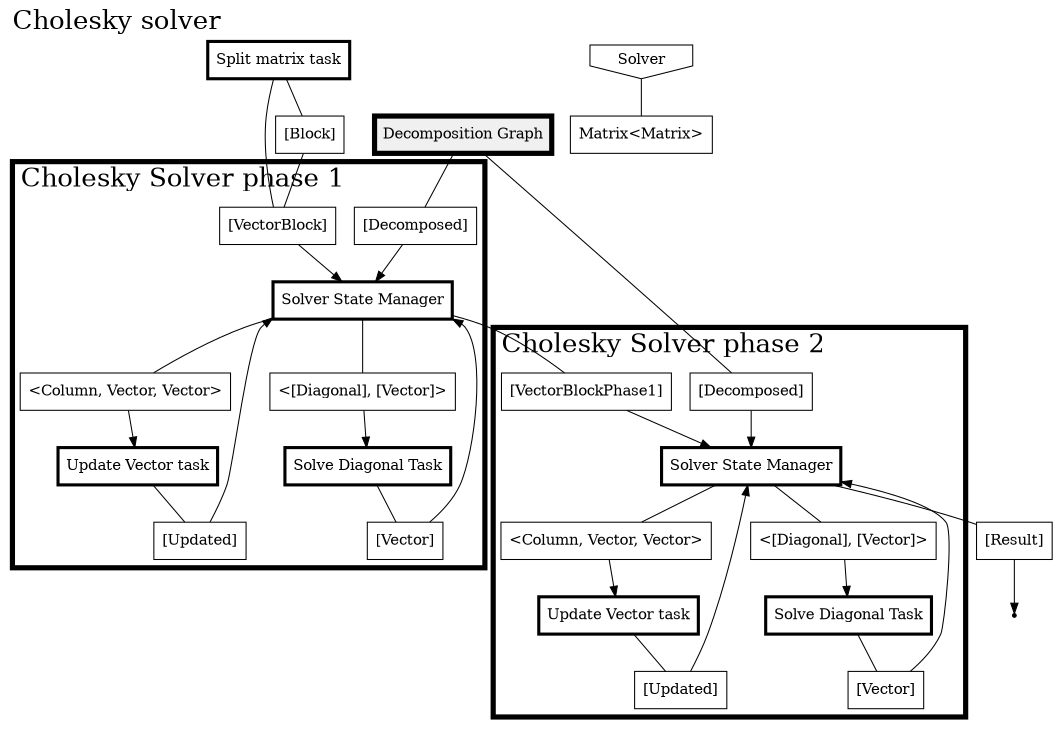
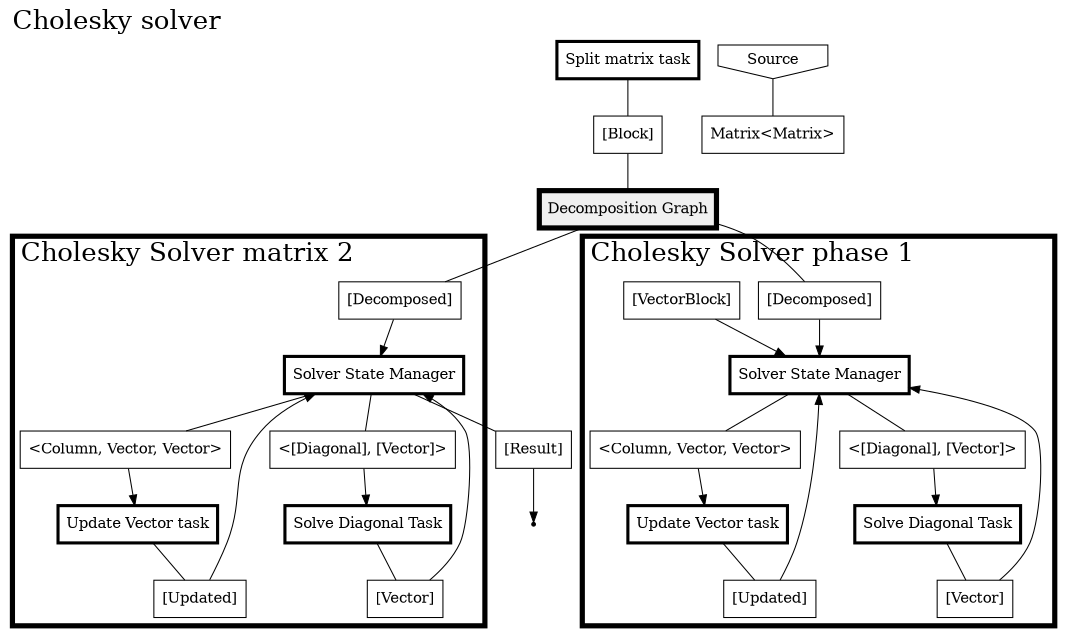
  digraph {
    fontsize=25
    label="Cholesky solver"
    labeljust=left
    labelloc=top
    penwidth=5
    node [shape=rect]
    edge [dir=none penwidth=1]
    n1 [label="Solver State Manager" penwidth=3]
    n2 [label="Update Vector task" penwidth=3]
    n3 [label="Solve Diagonal Task" penwidth=3]
    n4 [label="[Decomposed]"]
-   n5 [label="[VectorBlockPhase1]"]
    n6 [label="[Vector]"]
    n7 [label="[Updated]"]
    n8 [label="<Column, Vector, Vector>"]
    n9 [label="<[Diagonal], [Vector]>"]
    n10 [label="Solver State Manager" penwidth=3]
    n11 [label="Update Vector task" penwidth=3]
    n12 [label="Solve Diagonal Task" penwidth=3]
    n13 [label="[Decomposed]"]
    n14 [label="[VectorBlock]"]
    n15 [label="[Vector]"]
    n16 [label="[Updated]"]
    n17 [label="<Column, Vector, Vector>"]
    n18 [label="<[Diagonal], [Vector]>"]
    n19 [label="[Result]"]
-   n20 [label=Solver shape=invhouse]
+   n20 [label=Source shape=invhouse]
    n21 [label="Matrix<Matrix>"]
    n22 [label=Sink shape=point]
    n23 [label="Split matrix task" penwidth=3]
    "[Block]"
    n25 [fillcolor="#f0f0f0ff" label="Decomposition Graph" penwidth=5 style=filled]
    subgraph cluster_1 {
-     label="Cholesky Solver phase 2"
+     label="Cholesky Solver matrix 2"
      n1
      n2
      n3
      n4
-     n5
      n6
      n7
      n8
      n9
    }
    subgraph cluster_2 {
      label="Cholesky Solver phase 1"
      n10
      n11
      n12
      n13
      n14
      n15
      n16
      n17
      n18
    }
    n1 -> n8
    n1 -> n9
    n1 -> n19
    n2 -> n7
    n3 -> n6
    n4 -> n1 [dir=""]
-   n5 -> n1 [dir=""]
    n6 -> n1 [dir=""]
    n7 -> n1 [dir=""]
    n8 -> n2 [dir=""]
    n9 -> n3 [dir=""]
-   n10 -> n5
    n10 -> n17
    n10 -> n18
    n11 -> n16
    n12 -> n15
    n13 -> n10 [dir=""]
    n14 -> n10 [dir=""]
    n15 -> n10 [dir=""]
    n16 -> n10 [dir=""]
    n17 -> n11 [dir=""]
    n18 -> n12 [dir=""]
    n19 -> n22 [dir=""]
    n20 -> n21
-   n23 -> n14
    n23 -> "[Block]"
-   "[Block]" -> n14
+   "[Block]" -> n25
    n25 -> n4
    n25 -> n13
  }
